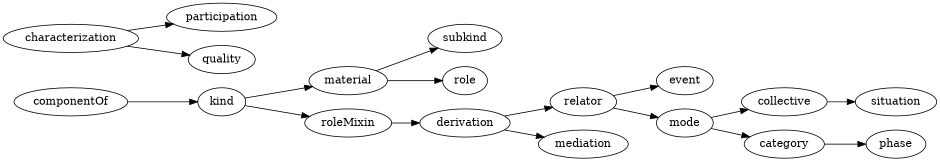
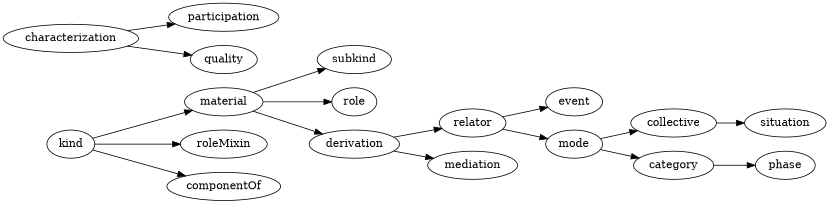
  strict digraph {
    rankdir=LR
    kind
    material
    roleMixin
    componentOf
    subkind
    role
    derivation
    relator
    mediation
    event
    mode
    characterization
    participation
    quality
    collective
    category
    situation
    phase
    kind -> material
    kind -> roleMixin
-   componentOf -> kind
+   kind -> componentOf
    material -> subkind
    material -> role
-   roleMixin -> derivation
+   material -> derivation
    derivation -> relator
    derivation -> mediation
    relator -> event
    relator -> mode
    mode -> collective
    mode -> category
    characterization -> participation
    characterization -> quality
    collective -> situation
    category -> phase
  }
